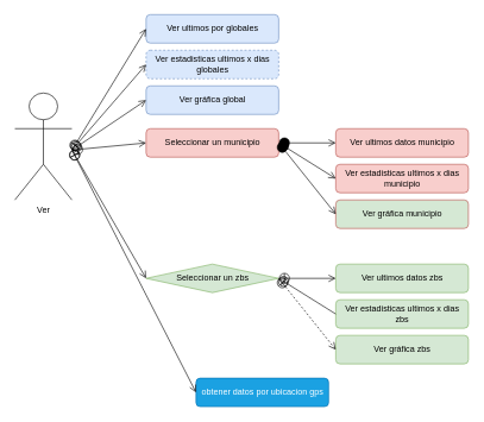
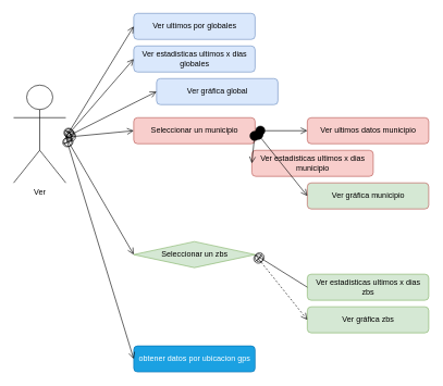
  <mxCell id="0" />
  <mxCell id="1" parent="0" />
  <mxCell id="2" value="Ver" style="shape=umlActor;verticalLabelPosition=bottom;verticalAlign=top;html=1;rounded=1;" vertex="1" parent="1"><mxGeometry x="20" y="130" width="80" height="150" as="geometry" /></mxCell>
  <mxCell id="3" value="Ver ultimos por globales" style="html=1;fillColor=#dae8fc;strokeColor=#6c8ebf;rounded=1;" vertex="1" parent="1"><mxGeometry x="204" y="20" width="186" height="40" as="geometry" /></mxCell>
  <mxCell id="4" value="Seleccionar un municipio" style="html=1;fillColor=#f8cecc;strokeColor=#b85450;rounded=1;" vertex="1" parent="1"><mxGeometry x="204" y="180" width="186" height="40" as="geometry" /></mxCell>
- <mxCell id="5" value="&lt;div&gt;Ver estadisticas ultimos x dias&lt;/div&gt;&lt;div&gt;globales&lt;/div&gt;" style="html=1;fillColor=#dae8fc;strokeColor=#6c8ebf;rounded=1;dashed=1;" vertex="1" parent="1"><mxGeometry x="204" y="70" width="186" height="40" as="geometry" /></mxCell>
- <mxCell id="6" value="Ver gráfica global" style="html=1;fillColor=#dae8fc;strokeColor=#6c8ebf;rounded=1;" vertex="1" parent="1"><mxGeometry x="204" y="120" width="186" height="40" as="geometry" /></mxCell>
+ <mxCell id="5" value="&lt;div&gt;Ver estadisticas ultimos x dias&lt;/div&gt;&lt;div&gt;globales&lt;/div&gt;" style="html=1;fillColor=#dae8fc;strokeColor=#6c8ebf;rounded=1;" vertex="1" parent="1"><mxGeometry x="204" y="70" width="186" height="40" as="geometry" /></mxCell>
+ <mxCell id="6" value="Ver gráfica global" style="html=1;fillColor=#dae8fc;strokeColor=#6c8ebf;rounded=1;" vertex="1" parent="1"><mxGeometry x="239" y="120" width="186" height="40" as="geometry" /></mxCell>
  <mxCell id="7" value="Ver ultimos datos municipio" style="html=1;fillColor=#f8cecc;strokeColor=#b85450;rounded=1;" vertex="1" parent="1"><mxGeometry x="470" y="180" width="186" height="40" as="geometry" /></mxCell>
- <mxCell id="8" value="&lt;div&gt;Ver estadisticas ultimos x dias&lt;/div&gt;&lt;div&gt;municipio&lt;/div&gt;" style="html=1;fillColor=#f8cecc;strokeColor=#b85450;rounded=1;" vertex="1" parent="1"><mxGeometry x="470" y="230" width="186" height="40" as="geometry" /></mxCell>
+ <mxCell id="8" value="&lt;div&gt;Ver estadisticas ultimos x dias&lt;/div&gt;&lt;div&gt;municipio&lt;/div&gt;" style="html=1;fillColor=#f8cecc;strokeColor=#b85450;rounded=1;" vertex="1" parent="1"><mxGeometry x="385" y="230" width="186" height="40" as="geometry" /></mxCell>
  <mxCell id="9" value="Ver gráfica municipio" style="html=1;fillColor=#d5e8d4;strokeColor=#b85450;rounded=1;" vertex="1" parent="1"><mxGeometry x="470" y="280" width="186" height="40" as="geometry" /></mxCell>
  <mxCell id="10" value="Seleccionar un zbs" style="rhombus;html=1;fillColor=#d5e8d4;strokeColor=#82b366;" vertex="1" parent="1"><mxGeometry x="204" y="370" width="186" height="40" as="geometry" /></mxCell>
- <mxCell id="11" value="Ver ultimos datos zbs" style="html=1;fillColor=#d5e8d4;strokeColor=#82b366;rounded=1;" vertex="1" parent="1"><mxGeometry x="470" y="370" width="186" height="40" as="geometry" /></mxCell>
  <mxCell id="12" value="&lt;div&gt;Ver estadisticas ultimos x dias&lt;/div&gt;&lt;div&gt;zbs&lt;/div&gt;" style="html=1;fillColor=#d5e8d4;strokeColor=#82b366;rounded=1;" vertex="1" parent="1"><mxGeometry x="470" y="420" width="186" height="40" as="geometry" /></mxCell>
  <mxCell id="13" value="Ver gráfica zbs" style="html=1;fillColor=#d5e8d4;strokeColor=#82b366;rounded=1;" vertex="1" parent="1"><mxGeometry x="470" y="470" width="186" height="40" as="geometry" /></mxCell>
- <mxCell id="14" value="obtener datos por ubicacion gps" style="html=1;fillColor=#1ba1e2;strokeColor=#006EAF;fontColor=#ffffff;rounded=1;" vertex="1" parent="1"><mxGeometry x="274" y="530" width="186" height="40" as="geometry" /></mxCell>
+ <mxCell id="14" value="obtener datos por ubicacion gps" style="html=1;fillColor=#1ba1e2;strokeColor=#006EAF;fontColor=#ffffff;rounded=1;" vertex="1" parent="1"><mxGeometry x="204" y="530" width="186" height="40" as="geometry" /></mxCell>
  <mxCell id="15" value="" style="endArrow=open;startArrow=circlePlus;endFill=0;startFill=0;endSize=8;html=1;entryX=0;entryY=0.5;entryDx=0;entryDy=0;" edge="1" parent="1" target="3"><mxGeometry width="160" relative="1" as="geometry"><mxPoint x="100" y="210" as="sourcePoint" /><mxPoint x="200" y="40" as="targetPoint" /></mxGeometry></mxCell>
  <mxCell id="16" value="" style="endArrow=open;startArrow=circlePlus;endFill=0;startFill=0;endSize=8;html=1;entryX=0;entryY=0.5;entryDx=0;entryDy=0;" edge="1" parent="1" target="5"><mxGeometry width="160" relative="1" as="geometry"><mxPoint x="100" y="210" as="sourcePoint" /><mxPoint x="190" y="120" as="targetPoint" /></mxGeometry></mxCell>
  <mxCell id="17" value="" style="endArrow=open;startArrow=circlePlus;endFill=0;startFill=0;endSize=8;html=1;entryX=0;entryY=0.5;entryDx=0;entryDy=0;" edge="1" parent="1" target="6"><mxGeometry width="160" relative="1" as="geometry"><mxPoint x="100" y="210" as="sourcePoint" /><mxPoint x="200" y="40" as="targetPoint" /></mxGeometry></mxCell>
  <mxCell id="18" value="" style="endArrow=open;startArrow=circlePlus;endFill=0;startFill=0;endSize=8;html=1;entryX=0;entryY=0.5;entryDx=0;entryDy=0;" edge="1" parent="1" target="4"><mxGeometry width="160" relative="1" as="geometry"><mxPoint x="100" y="210" as="sourcePoint" /><mxPoint x="200" y="40" as="targetPoint" /></mxGeometry></mxCell>
  <mxCell id="19" value="" style="endArrow=open;startArrow=circlePlus;endFill=0;startFill=0;endSize=8;html=1;entryX=0;entryY=0.5;entryDx=0;entryDy=0;" edge="1" parent="1" target="10"><mxGeometry width="160" relative="1" as="geometry"><mxPoint x="100" y="210" as="sourcePoint" /><mxPoint x="200" y="40" as="targetPoint" /></mxGeometry></mxCell>
  <mxCell id="20" value="" style="endArrow=open;startArrow=circlePlus;endFill=0;startFill=0;endSize=8;html=1;entryX=0;entryY=0.5;entryDx=0;entryDy=0;" edge="1" parent="1" target="14"><mxGeometry width="160" relative="1" as="geometry"><mxPoint x="100" y="210" as="sourcePoint" /><mxPoint x="200" y="40" as="targetPoint" /></mxGeometry></mxCell>
  <mxCell id="21" value="" style="html=1;verticalAlign=bottom;startArrow=circle;startFill=1;endArrow=open;startSize=6;endSize=8;" edge="1" parent="1"><mxGeometry width="80" relative="1" as="geometry"><mxPoint x="390" y="200" as="sourcePoint" /><mxPoint x="470" y="200" as="targetPoint" /></mxGeometry></mxCell>
  <mxCell id="22" value="" style="html=1;verticalAlign=bottom;startArrow=circle;startFill=1;endArrow=open;startSize=6;endSize=8;entryX=0;entryY=0.5;entryDx=0;entryDy=0;" edge="1" parent="1" target="8"><mxGeometry width="80" relative="1" as="geometry"><mxPoint x="390" y="200" as="sourcePoint" /><mxPoint x="470" y="200" as="targetPoint" /></mxGeometry></mxCell>
  <mxCell id="23" value="" style="html=1;verticalAlign=bottom;startArrow=circle;startFill=1;endArrow=open;startSize=6;endSize=8;entryX=0;entryY=0.5;entryDx=0;entryDy=0;" edge="1" parent="1" target="9"><mxGeometry width="80" relative="1" as="geometry"><mxPoint x="390" y="200" as="sourcePoint" /><mxPoint x="470" y="200" as="targetPoint" /></mxGeometry></mxCell>
- <mxCell id="24" value="" style="endArrow=open;startArrow=circlePlus;endFill=0;startFill=0;endSize=8;html=1;entryX=0;entryY=0.5;entryDx=0;entryDy=0;exitX=1;exitY=0.5;exitDx=0;exitDy=0;" edge="1" parent="1" source="10" target="11"><mxGeometry width="160" relative="1" as="geometry"><mxPoint x="390" y="400" as="sourcePoint" /><mxPoint x="494" y="230" as="targetPoint" /></mxGeometry></mxCell>
  <mxCell id="25" value="" style="endArrow=none;startArrow=circlePlus;endFill=0;startFill=0;endSize=8;html=1;entryX=0;entryY=0.5;entryDx=0;entryDy=0;exitX=1;exitY=0.5;exitDx=0;exitDy=0;" edge="1" parent="1" source="10" target="12"><mxGeometry width="160" relative="1" as="geometry"><mxPoint x="390" y="400" as="sourcePoint" /><mxPoint x="494" y="230" as="targetPoint" /></mxGeometry></mxCell>
  <mxCell id="26" value="" style="endArrow=open;startArrow=circlePlus;endFill=0;startFill=0;endSize=8;html=1;entryX=0;entryY=0.5;entryDx=0;entryDy=0;exitX=1;exitY=0.5;exitDx=0;exitDy=0;dashed=1;" edge="1" parent="1" source="10" target="13"><mxGeometry width="160" relative="1" as="geometry"><mxPoint x="390" y="400" as="sourcePoint" /><mxPoint x="494" y="230" as="targetPoint" /></mxGeometry></mxCell>
